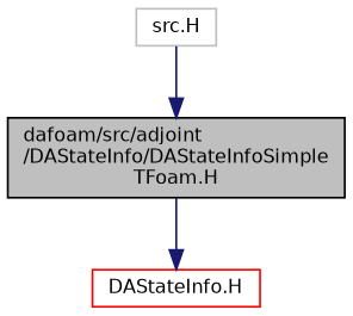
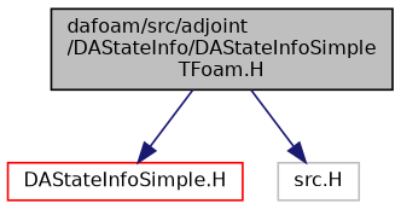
  digraph {
    node [fontname=Helvetica fontsize=10 shape=record]
    edge [color=midnightblue fontname=Helvetica fontsize=10 labelfontname=Helvetica labelfontsize=10 style=solid]
    n1 [color=black fillcolor=grey75 fontcolor=black height=0.2 label="dafoam/src/adjoint\l/DAStateInfo/DAStateInfoSimple\lTFoam.H" style=filled width=0.4]
-   n2 [color=red height=0.2 label="DAStateInfo.H" width=0.4]
+   n2 [color=red height=0.2 label="DAStateInfoSimple.H" width=0.4]
    n3 [color=grey75 height=0.2 label="src.H" width=0.4]
    n1 -> n2
-   n3 -> n1
+   n1 -> n3
  }
